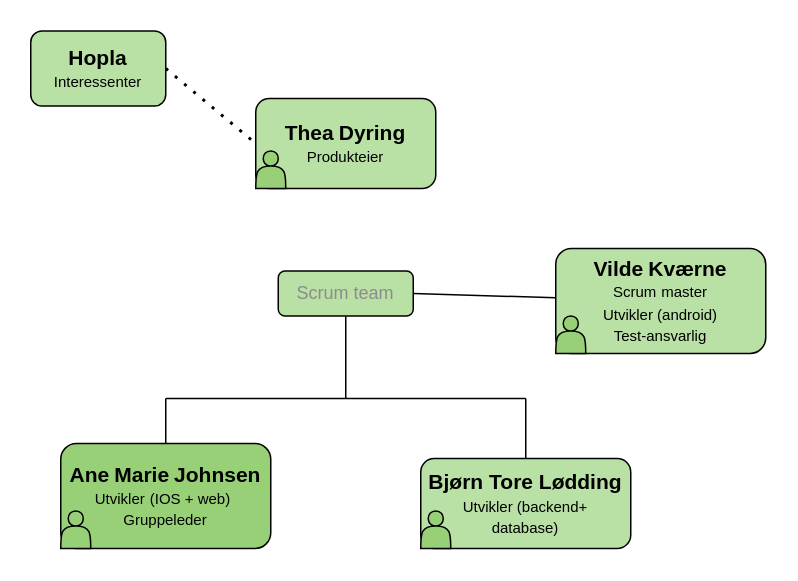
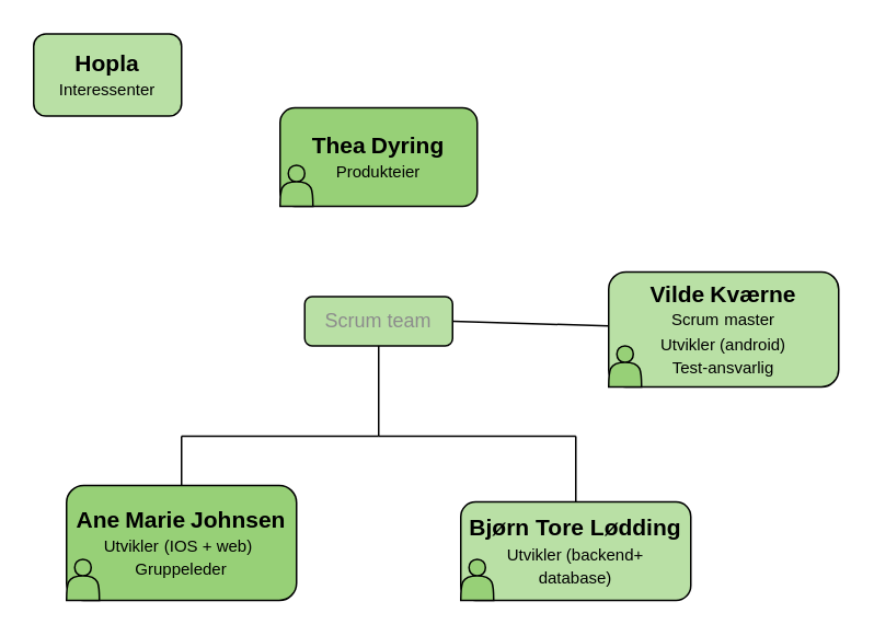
  <mxCell id="0" />
  <mxCell id="1" parent="0" />
  <mxCell id="2" value="&lt;font color=&quot;#8c8c8c&quot;&gt;Scrum team&lt;/font&gt;" style="rounded=1;whiteSpace=wrap;html=1;fillColor=#B9E0A5;" parent="1" vertex="1"><mxGeometry x="185" y="180" width="90" height="30" as="geometry" /></mxCell>
  <mxCell id="3" value="&lt;font style=&quot;font-size: 14px;&quot;&gt;&lt;b&gt;Hopla&lt;/b&gt;&lt;/font&gt;&lt;div&gt;&lt;font style=&quot;font-size: 10px;&quot;&gt;Interessenter&lt;/font&gt;&lt;/div&gt;" style="rounded=1;whiteSpace=wrap;html=1;fillColor=#B9E0A5;" parent="1" vertex="1"><mxGeometry x="20" y="20" width="90" height="50" as="geometry" /></mxCell>
- <mxCell id="4" value="&lt;font style=&quot;font-size: 14px;&quot;&gt;&lt;b&gt;Thea&lt;/b&gt;&lt;/font&gt; &lt;font style=&quot;font-size: 14px;&quot;&gt;&lt;b&gt;Dyring&lt;/b&gt;&lt;/font&gt;&lt;div&gt;&lt;font style=&quot;font-size: 10px;&quot;&gt;Produkteier&lt;/font&gt;&lt;/div&gt;" style="rounded=1;whiteSpace=wrap;html=1;fillColor=#B9E0A5;" parent="1" vertex="1"><mxGeometry x="170" y="65" width="120" height="60" as="geometry" /></mxCell>
+ <mxCell id="4" value="&lt;font style=&quot;font-size: 14px;&quot;&gt;&lt;b&gt;Thea&lt;/b&gt;&lt;/font&gt; &lt;font style=&quot;font-size: 14px;&quot;&gt;&lt;b&gt;Dyring&lt;/b&gt;&lt;/font&gt;&lt;div&gt;&lt;font style=&quot;font-size: 10px;&quot;&gt;Produkteier&lt;/font&gt;&lt;/div&gt;" style="rounded=1;whiteSpace=wrap;html=1;fillColor=#97d077;" parent="1" vertex="1"><mxGeometry x="170" y="65" width="120" height="60" as="geometry" /></mxCell>
  <mxCell id="5" value="&lt;font style=&quot;font-size: 14px;&quot;&gt;&lt;b&gt;Vilde&lt;/b&gt;&lt;/font&gt; &lt;font style=&quot;font-size: 14px;&quot;&gt;&lt;b&gt;Kværne&lt;/b&gt;&lt;/font&gt;&lt;div&gt;&lt;font style=&quot;font-size: 10px;&quot;&gt;Scrum&lt;/font&gt; &lt;font style=&quot;font-size: 10px;&quot;&gt;master&lt;/font&gt;&lt;/div&gt;&lt;div&gt;&lt;font style=&quot;font-size: 10px;&quot;&gt;Utvikler (android&lt;/font&gt;&lt;font style=&quot;font-size: 10px;&quot;&gt;)&lt;/font&gt;&lt;/div&gt;&lt;div&gt;&lt;font style=&quot;font-size: 10px;&quot;&gt;Test-ansvarlig&lt;/font&gt;&lt;/div&gt;" style="rounded=1;whiteSpace=wrap;html=1;fillColor=#B9E0A5;" parent="1" vertex="1"><mxGeometry x="370" y="165" width="140" height="70" as="geometry" /></mxCell>
  <mxCell id="6" value="&lt;font style=&quot;font-size: 14px;&quot;&gt;&lt;b&gt;Ane&lt;/b&gt;&lt;/font&gt; &lt;b&gt;&lt;font style=&quot;font-size: 14px;&quot;&gt;Marie&lt;/font&gt;&lt;/b&gt; &lt;font style=&quot;font-size: 14px;&quot;&gt;&lt;b&gt;Johnsen&lt;/b&gt;&lt;/font&gt;&lt;div&gt;&lt;font style=&quot;font-size: 10px;&quot;&gt;Utvikler&lt;/font&gt; &lt;font style=&quot;font-size: 10px;&quot;&gt;(&lt;/font&gt;&lt;font style=&quot;font-size: 10px;&quot;&gt;IOS + web&lt;/font&gt;&lt;font style=&quot;font-size: 10px;&quot;&gt;)&lt;/font&gt;&amp;nbsp;&lt;/div&gt;&lt;div&gt;&lt;font style=&quot;font-size: 10px;&quot;&gt;Gruppeleder&lt;/font&gt;&lt;/div&gt;" style="rounded=1;whiteSpace=wrap;html=1;fillColor=#97d077;" parent="1" vertex="1"><mxGeometry x="40" y="295" width="140" height="70" as="geometry" /></mxCell>
  <mxCell id="7" value="&lt;font style=&quot;font-size: 14px;&quot;&gt;&lt;b&gt;Bjørn Tore Lødding&lt;/b&gt;&lt;/font&gt;&lt;div&gt;&lt;font style=&quot;font-size: 10px;&quot;&gt;Utvikler&lt;b&gt; &lt;/b&gt;(backend+&lt;/font&gt;&lt;/div&gt;&lt;div&gt;&lt;font style=&quot;font-size: 10px;&quot;&gt;database)&lt;/font&gt;&lt;/div&gt;" style="rounded=1;whiteSpace=wrap;html=1;fillColor=#B9E0A5;" parent="1" vertex="1"><mxGeometry x="280" y="305" width="140" height="60" as="geometry" /></mxCell>
  <mxCell id="8" value="" style="endArrow=none;html=1;rounded=0;exitX=1;exitY=0.5;exitDx=0;exitDy=0;" parent="1" source="2" target="5" edge="1"><mxGeometry width="50" height="50" relative="1" as="geometry"><mxPoint x="290" y="195" as="sourcePoint" /><mxPoint x="310" y="145" as="targetPoint" /></mxGeometry></mxCell>
- <mxCell id="9" value="" style="endArrow=none;dashed=1;html=1;dashPattern=1 3;strokeWidth=2;rounded=0;entryX=0;entryY=0.5;entryDx=0;entryDy=0;exitX=1;exitY=0.5;exitDx=0;exitDy=0;" parent="1" source="3" target="4" edge="1"><mxGeometry width="50" height="50" relative="1" as="geometry"><mxPoint x="260" y="195" as="sourcePoint" /><mxPoint x="310" y="145" as="targetPoint" /></mxGeometry></mxCell>
  <mxCell id="10" value="" style="endArrow=none;html=1;rounded=0;entryX=0.5;entryY=1;entryDx=0;entryDy=0;" parent="1" target="2" edge="1"><mxGeometry width="50" height="50" relative="1" as="geometry"><mxPoint x="230" y="265" as="sourcePoint" /><mxPoint x="310" y="145" as="targetPoint" /></mxGeometry></mxCell>
  <mxCell id="11" value="" style="endArrow=none;html=1;rounded=0;" parent="1" edge="1"><mxGeometry width="50" height="50" relative="1" as="geometry"><mxPoint x="110" y="265" as="sourcePoint" /><mxPoint x="230" y="265" as="targetPoint" /></mxGeometry></mxCell>
  <mxCell id="12" value="" style="endArrow=none;html=1;rounded=0;" parent="1" edge="1"><mxGeometry width="50" height="50" relative="1" as="geometry"><mxPoint x="230" y="265" as="sourcePoint" /><mxPoint x="350" y="265" as="targetPoint" /></mxGeometry></mxCell>
  <mxCell id="13" value="" style="endArrow=none;html=1;rounded=0;exitX=0.5;exitY=0;exitDx=0;exitDy=0;" parent="1" source="6" edge="1"><mxGeometry width="50" height="50" relative="1" as="geometry"><mxPoint x="260" y="195" as="sourcePoint" /><mxPoint x="110" y="265" as="targetPoint" /></mxGeometry></mxCell>
  <mxCell id="14" value="" style="endArrow=none;html=1;rounded=0;exitX=0.5;exitY=0;exitDx=0;exitDy=0;" parent="1" source="7" edge="1"><mxGeometry width="50" height="50" relative="1" as="geometry"><mxPoint x="260" y="195" as="sourcePoint" /><mxPoint x="350" y="265" as="targetPoint" /></mxGeometry></mxCell>
  <mxCell id="15" value="" style="shape=actor;whiteSpace=wrap;html=1;fillColor=#97D077;" parent="1" vertex="1"><mxGeometry x="170" y="100" width="20" height="25" as="geometry" /></mxCell>
  <mxCell id="16" value="" style="shape=actor;whiteSpace=wrap;html=1;fillColor=#97D077;" parent="1" vertex="1"><mxGeometry x="370" y="210" width="20" height="25" as="geometry" /></mxCell>
  <mxCell id="17" value="" style="shape=actor;whiteSpace=wrap;html=1;fillColor=#97D077;" parent="1" vertex="1"><mxGeometry x="280" y="340" width="20" height="25" as="geometry" /></mxCell>
  <mxCell id="18" value="" style="shape=actor;whiteSpace=wrap;html=1;fillColor=#97D077;" parent="1" vertex="1"><mxGeometry x="40" y="340" width="20" height="25" as="geometry" /></mxCell>
